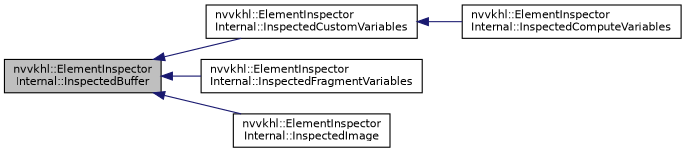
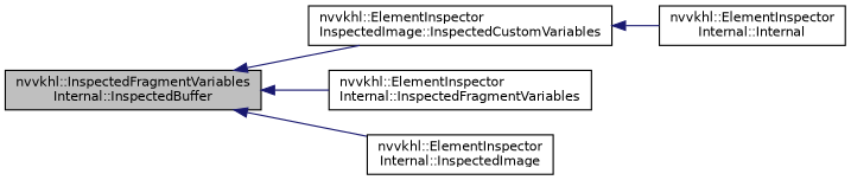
  digraph {
    rankdir=LR
    node [color=black fillcolor=white fontname=Helvetica fontsize=10 shape=record style=filled]
    edge [color=midnightblue dir=back fontname=Helvetica fontsize=10 labelfontname=Helvetica labelfontsize=10 style=solid]
-   n1 [fillcolor=grey75 fontcolor=black height=0.2 label="nvvkhl::ElementInspector\lInternal::InspectedBuffer" width=0.4]
-   n2 [height=0.2 label="nvvkhl::ElementInspector\lInternal::InspectedCustomVariables" width=0.4]
+   n1 [fillcolor=grey75 fontcolor=black height=0.2 label="nvvkhl::InspectedFragmentVariables\lInternal::InspectedBuffer" width=0.4]
+   n2 [height=0.2 label="nvvkhl::ElementInspector\lInspectedImage::InspectedCustomVariables" width=0.4]
    n3 [height=0.2 label="nvvkhl::ElementInspector\lInternal::InspectedFragmentVariables" width=0.4]
    n4 [height=0.2 label="nvvkhl::ElementInspector\lInternal::InspectedImage" width=0.4]
-   n5 [height=0.2 label="nvvkhl::ElementInspector\lInternal::InspectedComputeVariables" width=0.4]
+   n5 [height=0.2 label="nvvkhl::ElementInspector\lInternal::Internal" width=0.4]
    n1 -> n2
    n1 -> n3
    n1 -> n4
    n2 -> n5
  }
